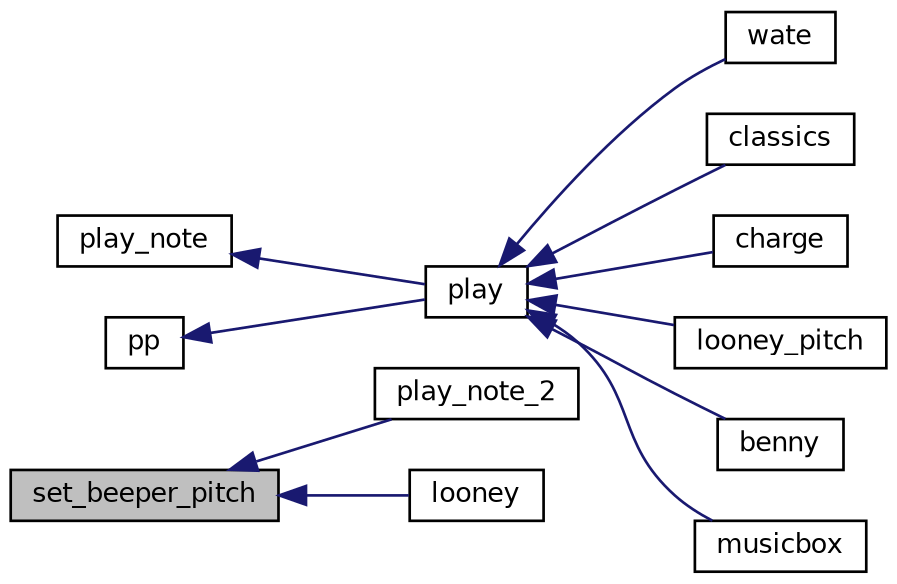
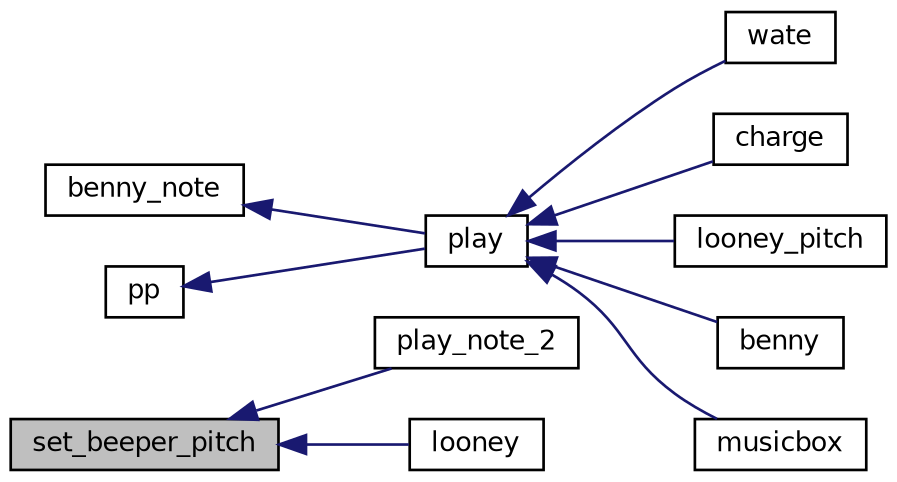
  digraph {
    rankdir=LR
    node [color=black fillcolor=white fontname=Helvetica fontsize=10 shape=record style=filled]
    edge [color=midnightblue dir=back fontname=Helvetica fontsize=10 labelfontname=Helvetica labelfontsize=10 style=solid]
    n1 [fillcolor=grey75 fontcolor=black height=0.2 label=set_beeper_pitch width=0.4]
    n2 [height=0.2 label=play_note_2 width=0.4]
    n3 [height=0.2 label=looney width=0.4]
-   n4 [height=0.2 label=play_note width=0.4]
+   n4 [height=0.2 label=benny_note width=0.4]
    n5 [height=0.2 label=play width=0.4]
    n6 [height=0.2 label=wate width=0.4]
-   n7 [height=0.2 label=classics width=0.4]
    n8 [height=0.2 label=charge width=0.4]
    n9 [height=0.2 label=looney_pitch width=0.4]
    n10 [height=0.2 label=benny width=0.4]
    n11 [height=0.2 label=musicbox width=0.4]
    n12 [height=0.2 label=pp width=0.4]
    n1 -> n2
    n1 -> n3
    n4 -> n5
    n5 -> n6
-   n5 -> n7
    n5 -> n8
    n5 -> n9
    n5 -> n10
    n5 -> n11
    n12 -> n5
  }
